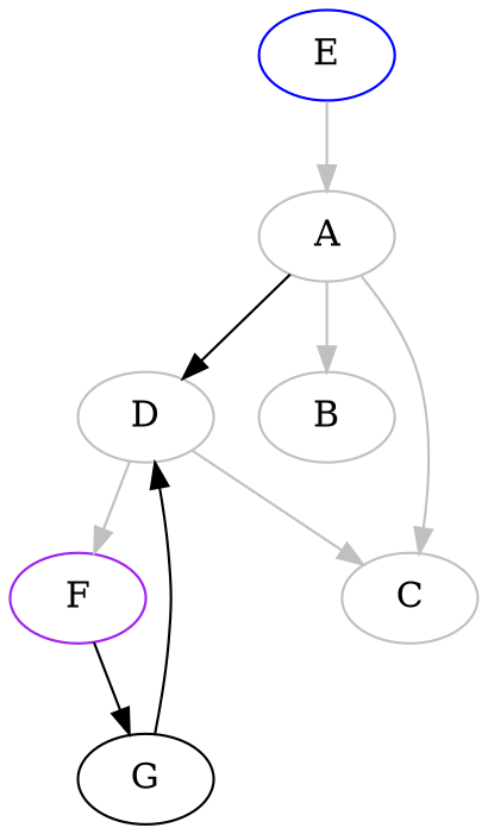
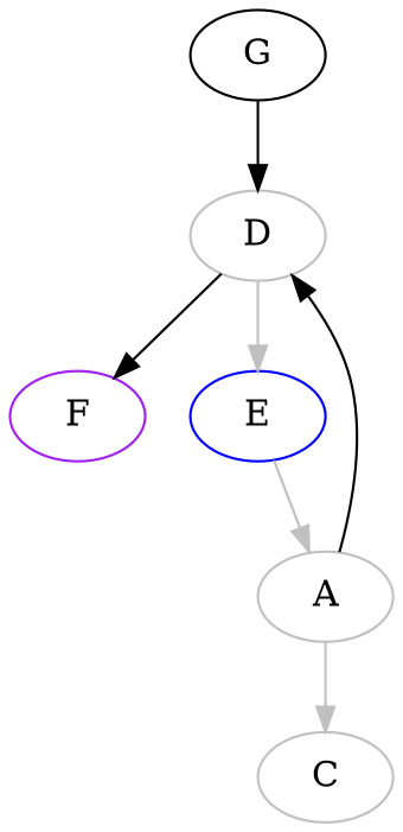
  digraph {
    node [color=gray]
    edge [color=gray]
    n1 [label=D]
    n2 [color=purple label=F]
    n3 [color=blue label=E]
    n4 [label=G color=""]
    n5 [label=A]
-   n6 [label=B]
    n7 [label=C]
-   n1 -> n2
-   n1 -> n7
-   n2 -> n4 [color=""]
+   n1 -> n2 [color=""]
+   n1 -> n3
    n3 -> n5
    n4 -> n1 [color=""]
    n5 -> n1 [color=black]
-   n5 -> n6
    n5 -> n7
  }
